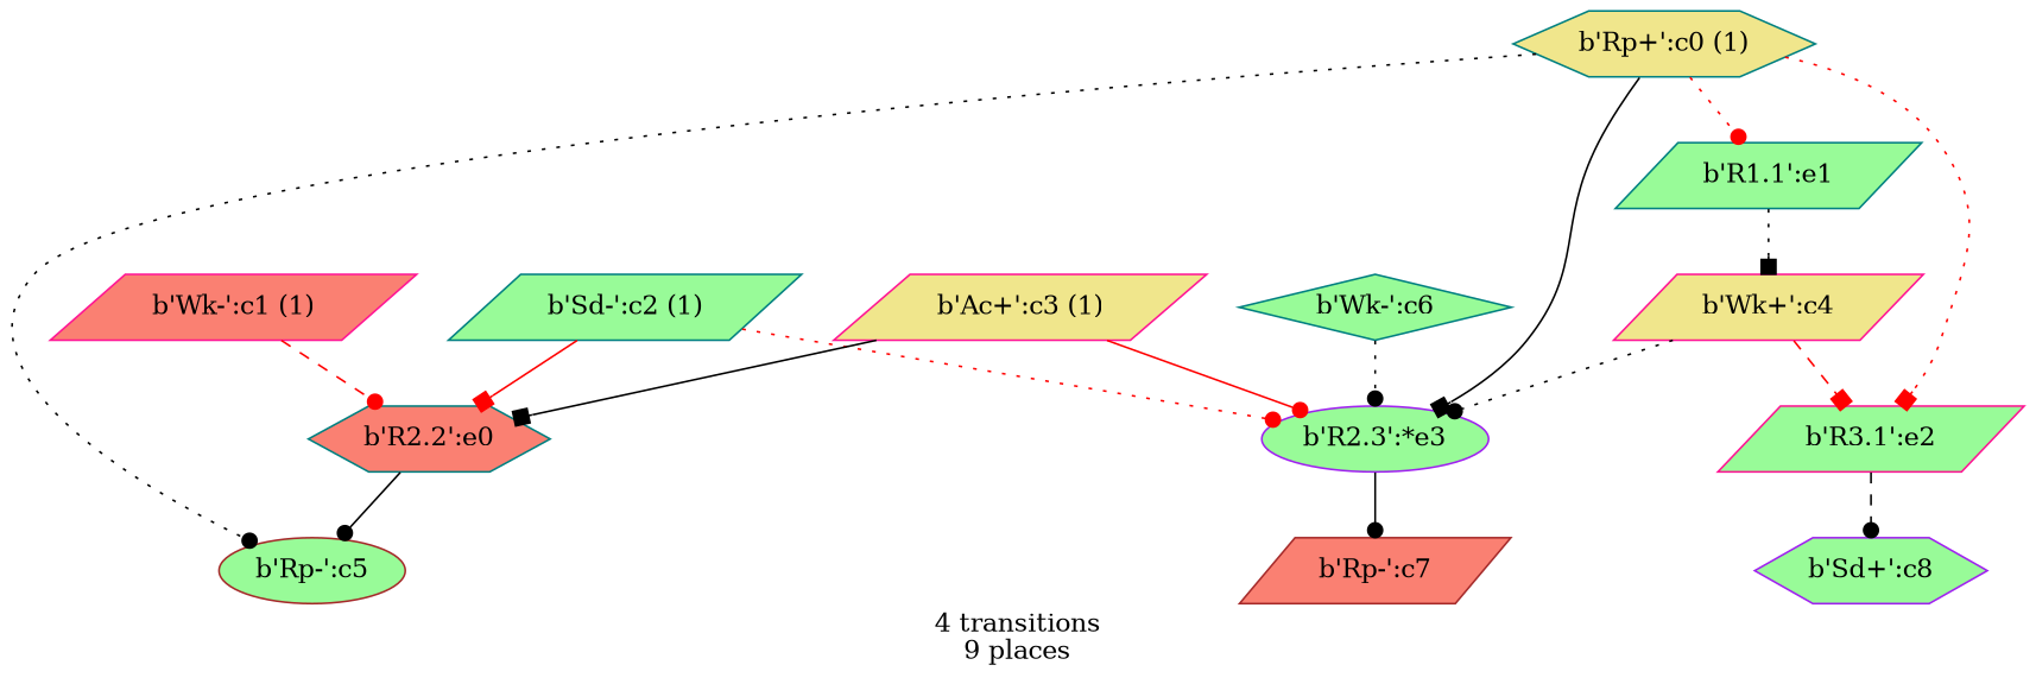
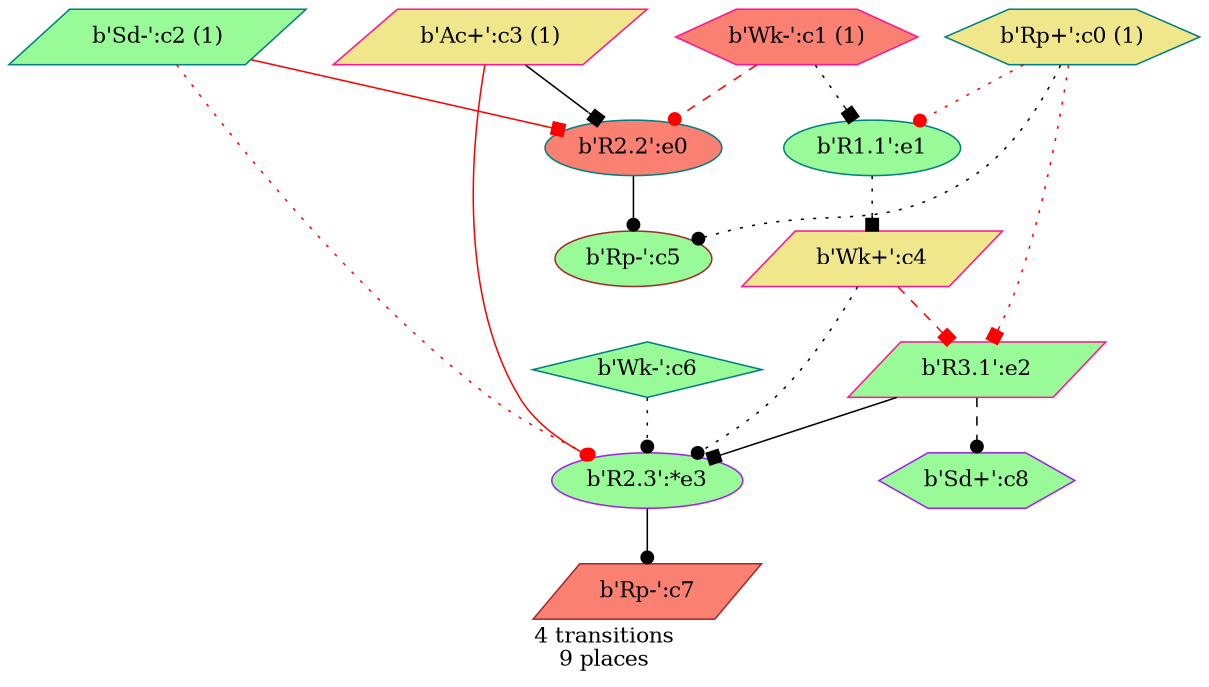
  digraph {
    label="4 transitions\n9 places"
    node [color=teal fillcolor=palegreen shape=parallelogram style=filled]
    edge [arrowhead=dot style=dotted]
-   n1 [fillcolor=salmon label="b'R2.2':e0" shape=hexagon]
+   n1 [fillcolor=salmon label="b'R2.2':e0" shape=ellipse]
    n2 [color=brown label="b'Rp-':c5" shape=ellipse]
-   n3 [label="b'R1.1':e1"]
+   n3 [label="b'R1.1':e1" shape=ellipse]
    n4 [color=deeppink fillcolor=khaki label="b'Wk+':c4"]
    n5 [color=deeppink label="b'R3.1':e2"]
    n6 [color=purple label="b'R2.3':*e3" shape=ellipse]
    n7 [color=purple label="b'Sd+':c8" shape=hexagon]
    n8 [color=brown fillcolor=salmon label="b'Rp-':c7"]
    n9 [label="b'Wk-':c6" shape=diamond]
    n10 [fillcolor=khaki label="b'Rp+':c0 (1)" shape=hexagon]
-   n11 [color=deeppink fillcolor=salmon label="b'Wk-':c1 (1)"]
+   n11 [color=deeppink fillcolor=salmon label="b'Wk-':c1 (1)" shape=hexagon]
    n12 [label="b'Sd-':c2 (1)"]
    n13 [color=deeppink fillcolor=khaki label="b'Ac+':c3 (1)"]
    n1 -> n2 [style=solid]
    n3 -> n4 [arrowhead=box]
    n4 -> n5 [arrowhead=box color=red style=dashed]
    n4 -> n6
    n5 -> n7 [style=dashed]
    n6 -> n8 [style=solid]
    n9 -> n6
    n10 -> n2
    n10 -> n3 [color=red]
    n10 -> n5 [arrowhead=box color=red]
-   n10 -> n6 [arrowhead=box style=solid]
+   n5 -> n6 [arrowhead=box style=solid]
    n11 -> n1 [color=red style=dashed]
+   n11 -> n3 [arrowhead=box]
    n12 -> n1 [arrowhead=box color=red style=solid]
    n12 -> n6 [color=red]
    n13 -> n1 [arrowhead=box color=black style=solid]
    n13 -> n6 [color=red style=solid]
  }
